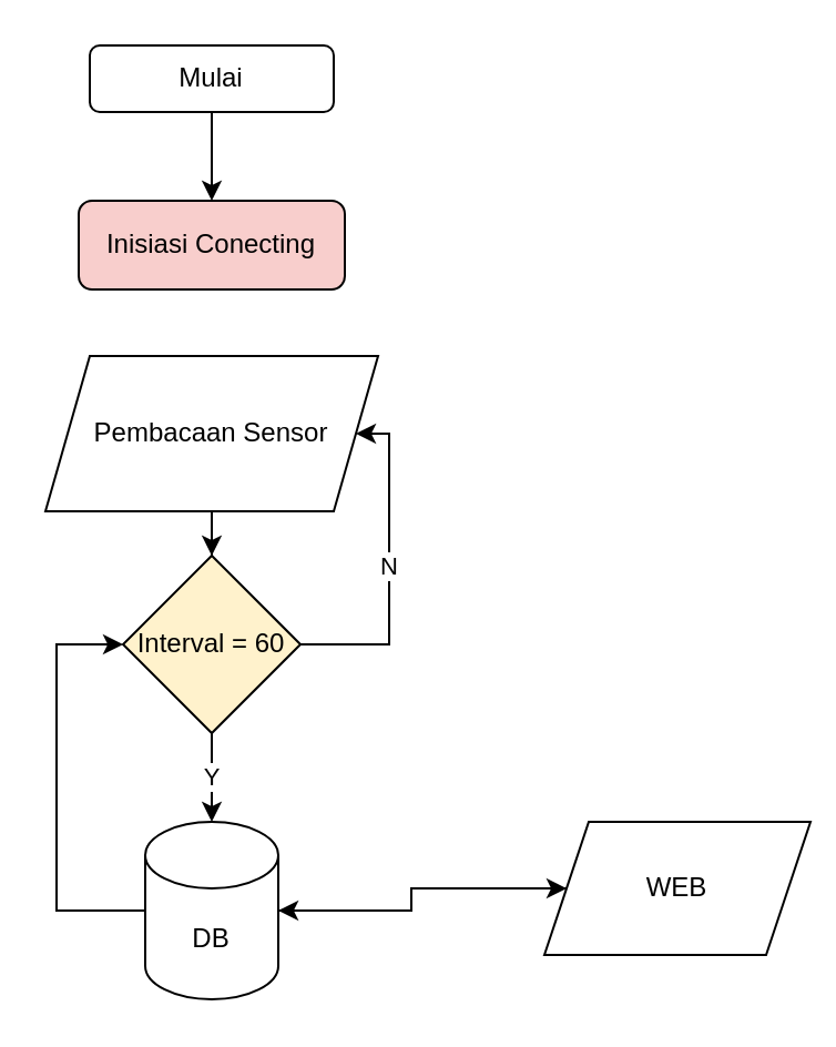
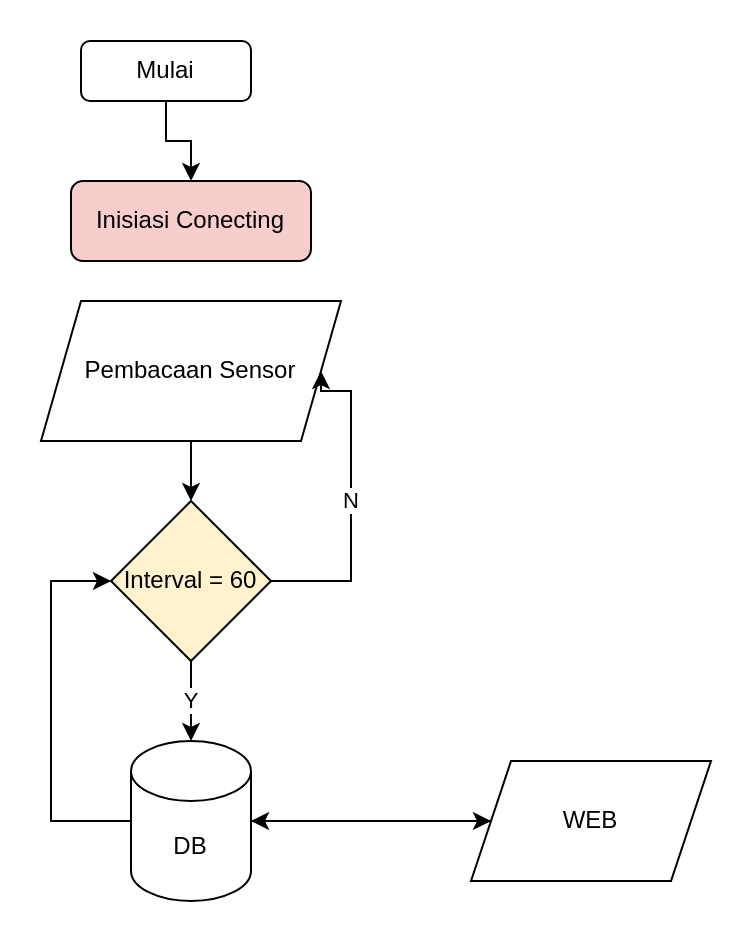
  <mxCell id="0" />
  <mxCell id="1" parent="0" />
  <mxCell id="2" style="edgeStyle=orthogonalEdgeStyle;rounded=0;orthogonalLoop=1;jettySize=auto;html=1;entryX=0.5;entryY=0;entryDx=0;entryDy=0;" edge="1" parent="1" source="3" target="4"><mxGeometry relative="1" as="geometry" /></mxCell>
- <mxCell id="3" value="Mulai" style="rounded=1;whiteSpace=wrap;html=1;" vertex="1" parent="1"><mxGeometry x="40" y="20" width="110" height="30" as="geometry" /></mxCell>
+ <mxCell id="3" value="Mulai" style="rounded=1;whiteSpace=wrap;html=1;" vertex="1" parent="1"><mxGeometry x="40" y="20" width="85" height="30" as="geometry" /></mxCell>
  <mxCell id="4" value="Inisiasi Conecting" style="rounded=1;whiteSpace=wrap;html=1;fillColor=#f8cecc;" vertex="1" parent="1"><mxGeometry x="35" y="90" width="120" height="40" as="geometry" /></mxCell>
  <mxCell id="5" style="edgeStyle=orthogonalEdgeStyle;rounded=0;orthogonalLoop=1;jettySize=auto;html=1;" edge="1" parent="1" source="6" target="14"><mxGeometry relative="1" as="geometry" /></mxCell>
- <mxCell id="6" value="Pembacaan Sensor" style="shape=parallelogram;perimeter=parallelogramPerimeter;whiteSpace=wrap;html=1;fixedSize=1;" vertex="1" parent="1"><mxGeometry x="20" y="160" width="150" height="70" as="geometry" /></mxCell>
+ <mxCell id="6" value="Pembacaan Sensor" style="shape=parallelogram;perimeter=parallelogramPerimeter;whiteSpace=wrap;html=1;fixedSize=1;" vertex="1" parent="1"><mxGeometry x="20" y="150" width="150" height="70" as="geometry" /></mxCell>
  <mxCell id="7" style="edgeStyle=orthogonalEdgeStyle;rounded=0;orthogonalLoop=1;jettySize=auto;html=1;" edge="1" parent="1" source="8" target="11"><mxGeometry relative="1" as="geometry" /></mxCell>
- <mxCell id="8" value="WEB" style="shape=parallelogram;perimeter=parallelogramPerimeter;whiteSpace=wrap;html=1;fixedSize=1;" vertex="1" parent="1"><mxGeometry x="245" y="370" width="120" height="60" as="geometry" /></mxCell>
+ <mxCell id="8" value="WEB" style="shape=parallelogram;perimeter=parallelogramPerimeter;whiteSpace=wrap;html=1;fixedSize=1;" vertex="1" parent="1"><mxGeometry x="235" y="380" width="120" height="60" as="geometry" /></mxCell>
  <mxCell id="9" style="edgeStyle=orthogonalEdgeStyle;rounded=0;orthogonalLoop=1;jettySize=auto;html=1;" edge="1" parent="1" source="11" target="8"><mxGeometry relative="1" as="geometry" /></mxCell>
  <mxCell id="10" style="edgeStyle=orthogonalEdgeStyle;rounded=0;orthogonalLoop=1;jettySize=auto;html=1;entryX=0;entryY=0.5;entryDx=0;entryDy=0;" edge="1" parent="1" source="11" target="14"><mxGeometry relative="1" as="geometry"><Array as="points"><mxPoint x="25" y="410" /><mxPoint x="25" y="290" /></Array></mxGeometry></mxCell>
  <mxCell id="11" value="DB" style="shape=cylinder3;whiteSpace=wrap;html=1;boundedLbl=1;backgroundOutline=1;size=15;" vertex="1" parent="1"><mxGeometry x="65" y="370" width="60" height="80" as="geometry" /></mxCell>
  <mxCell id="12" value="Y" style="edgeStyle=orthogonalEdgeStyle;rounded=0;orthogonalLoop=1;jettySize=auto;html=1;" edge="1" parent="1" source="14" target="11"><mxGeometry relative="1" as="geometry" /></mxCell>
  <mxCell id="13" value="N" style="edgeStyle=orthogonalEdgeStyle;rounded=0;orthogonalLoop=1;jettySize=auto;html=1;entryX=1;entryY=0.5;entryDx=0;entryDy=0;" edge="1" parent="1" source="14" target="6"><mxGeometry relative="1" as="geometry"><Array as="points"><mxPoint x="175" y="290" /><mxPoint x="175" y="195" /></Array></mxGeometry></mxCell>
  <mxCell id="14" value="Interval = 60" style="rhombus;whiteSpace=wrap;html=1;fillColor=#fff2cc;" vertex="1" parent="1"><mxGeometry x="55" y="250" width="80" height="80" as="geometry" /></mxCell>
